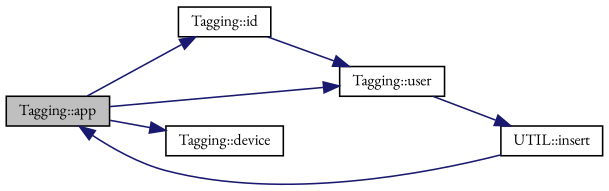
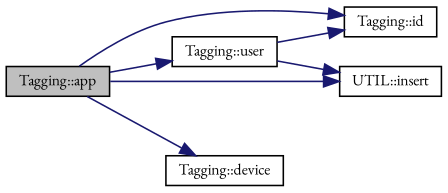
  digraph {
    fontname="EB Garamond"
    rankdir=LR
    node [color=black fillcolor=white fontname="EB Garamond" fontsize=10 shape=record style=filled]
    edge [color=midnightblue fontname="EB Garamond" fontsize=10 labelfontname=Helvetica labelfontsize=10 style=solid]
    n1 [fillcolor=grey75 fontcolor=black height=0.2 label="Tagging::app" width=0.4]
    n2 [height=0.2 label="Tagging::id" width=0.4]
    n3 [height=0.2 label="UTIL::insert" width=0.4]
    n4 [height=0.2 label="Tagging::user" width=0.4]
    n5 [height=0.2 label="Tagging::device" width=0.4]
    n1 -> n2
-   n3 -> n1
+   n1 -> n3
    n1 -> n4
    n1 -> n5
-   n2 -> n4
+   n4 -> n2
    n4 -> n3
  }
